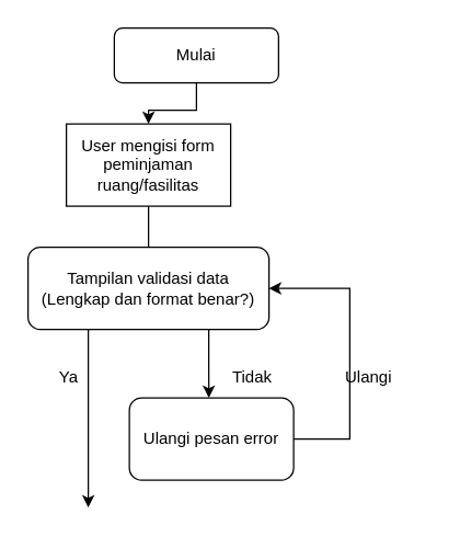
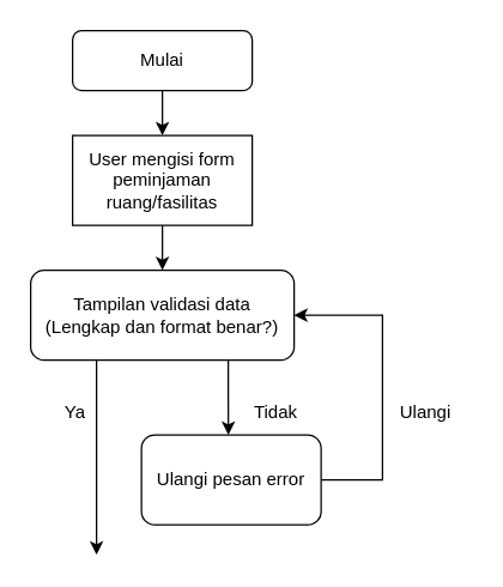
  <mxCell id="0" />
  <mxCell id="1" parent="0" />
  <mxCell id="2" style="edgeStyle=orthogonalEdgeStyle;rounded=0;orthogonalLoop=1;jettySize=auto;html=1;exitX=0.5;exitY=1;exitDx=0;exitDy=0;entryX=0.5;entryY=0;entryDx=0;entryDy=0;" edge="1" parent="1" source="3" target="5"><mxGeometry relative="1" as="geometry" /></mxCell>
- <mxCell id="3" value="Mulai" style="rounded=1;whiteSpace=wrap;html=1;fontSize=12;glass=0;strokeWidth=1;shadow=0;" parent="1" vertex="1"><mxGeometry x="83" y="20" width="120" height="40" as="geometry" /></mxCell>
- <mxCell id="4" style="edgeStyle=orthogonalEdgeStyle;rounded=0;orthogonalLoop=1;jettySize=auto;html=1;exitX=0.5;exitY=1;exitDx=0;exitDy=0;entryX=0.5;entryY=0;entryDx=0;entryDy=0;endArrow=none;" edge="1" parent="1" source="5" target="8"><mxGeometry relative="1" as="geometry" /></mxCell>
+ <mxCell id="3" value="Mulai" style="rounded=1;whiteSpace=wrap;html=1;fontSize=12;glass=0;strokeWidth=1;shadow=0;" parent="1" vertex="1"><mxGeometry x="48" y="20" width="120" height="40" as="geometry" /></mxCell>
+ <mxCell id="4" style="edgeStyle=orthogonalEdgeStyle;rounded=0;orthogonalLoop=1;jettySize=auto;html=1;exitX=0.5;exitY=1;exitDx=0;exitDy=0;entryX=0.5;entryY=0;entryDx=0;entryDy=0;" edge="1" parent="1" source="5" target="8"><mxGeometry relative="1" as="geometry" /></mxCell>
  <mxCell id="5" value="User mengisi form peminjaman ruang/fasilitas" style="whiteSpace=wrap;html=1;rounded=0;" vertex="1" parent="1"><mxGeometry x="48" y="90" width="120" height="60" as="geometry" /></mxCell>
  <mxCell id="6" style="edgeStyle=orthogonalEdgeStyle;rounded=0;orthogonalLoop=1;jettySize=auto;html=1;exitX=0.25;exitY=1;exitDx=0;exitDy=0;" edge="1" parent="1" source="8"><mxGeometry relative="1" as="geometry"><mxPoint x="64" y="370" as="targetPoint" /></mxGeometry></mxCell>
  <mxCell id="7" style="edgeStyle=orthogonalEdgeStyle;rounded=0;orthogonalLoop=1;jettySize=auto;html=1;exitX=0.75;exitY=1;exitDx=0;exitDy=0;" edge="1" parent="1" source="8"><mxGeometry relative="1" as="geometry"><mxPoint x="152.074" y="290" as="targetPoint" /></mxGeometry></mxCell>
  <mxCell id="8" value="Tampilan validasi data&lt;div&gt;(Lengkap dan format benar?)&lt;/div&gt;" style="rounded=1;whiteSpace=wrap;html=1;" vertex="1" parent="1"><mxGeometry x="20" y="180" width="176" height="60" as="geometry" /></mxCell>
  <mxCell id="9" value="Ya" style="text;html=1;align=center;verticalAlign=middle;whiteSpace=wrap;rounded=0;" vertex="1" parent="1"><mxGeometry x="20" y="260" width="60" height="30" as="geometry" /></mxCell>
  <mxCell id="10" value="Tidak" style="text;html=1;align=center;verticalAlign=middle;whiteSpace=wrap;rounded=0;" vertex="1" parent="1"><mxGeometry x="154" y="260" width="60" height="30" as="geometry" /></mxCell>
  <mxCell id="11" style="edgeStyle=orthogonalEdgeStyle;rounded=0;orthogonalLoop=1;jettySize=auto;html=1;exitX=1;exitY=0.5;exitDx=0;exitDy=0;entryX=1;entryY=0.5;entryDx=0;entryDy=0;" edge="1" parent="1" source="12" target="8"><mxGeometry relative="1" as="geometry"><mxPoint x="254" y="210" as="targetPoint" /><Array as="points"><mxPoint x="255" y="320" /><mxPoint x="255" y="210" /></Array></mxGeometry></mxCell>
  <mxCell id="12" value="Ulangi pesan error" style="rounded=1;whiteSpace=wrap;html=1;" vertex="1" parent="1"><mxGeometry x="94" y="290" width="120" height="60" as="geometry" /></mxCell>
- <mxCell id="13" value="Ulangi" style="text;html=1;align=center;verticalAlign=middle;whiteSpace=wrap;rounded=0;" vertex="1" parent="1"><mxGeometry x="239" y="260" width="60" height="30" as="geometry" /></mxCell>
+ <mxCell id="13" value="Ulangi" style="text;html=1;align=center;verticalAlign=middle;whiteSpace=wrap;rounded=0;" vertex="1" parent="1"><mxGeometry x="254" y="260" width="60" height="30" as="geometry" /></mxCell>
